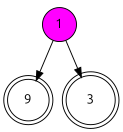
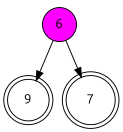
  digraph {
    fontname=Ubuntu
    node [fontname=Ubuntu shape=circle peripheries=2]
    edge [fontname=Ubuntu]
-   1 [fillcolor=magenta style=filled peripheries=""]
+   1 [fillcolor=magenta style=filled label=6 peripheries=""]
    n2 [label=9]
-   3
+   3 [label=7]
    1 -> n2
    1 -> 3
  }
